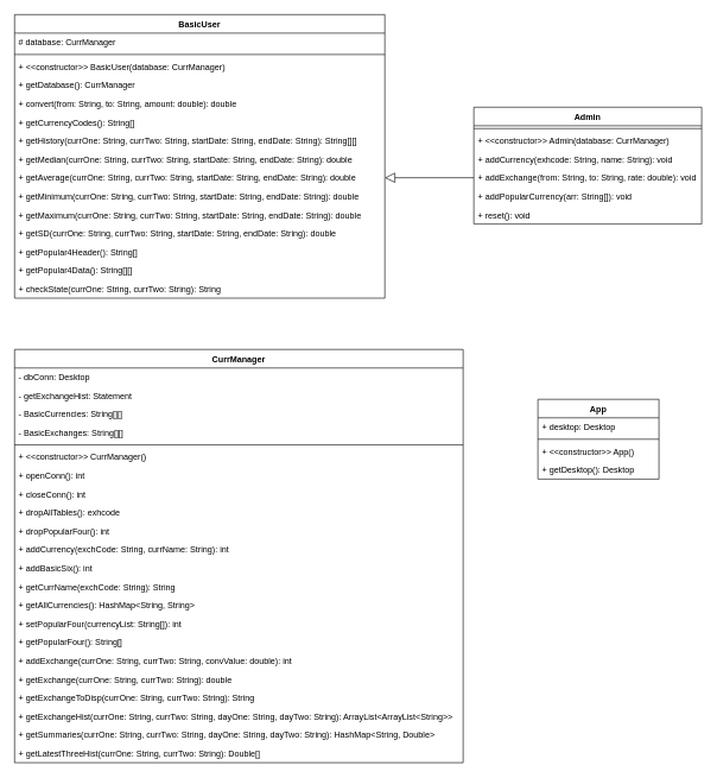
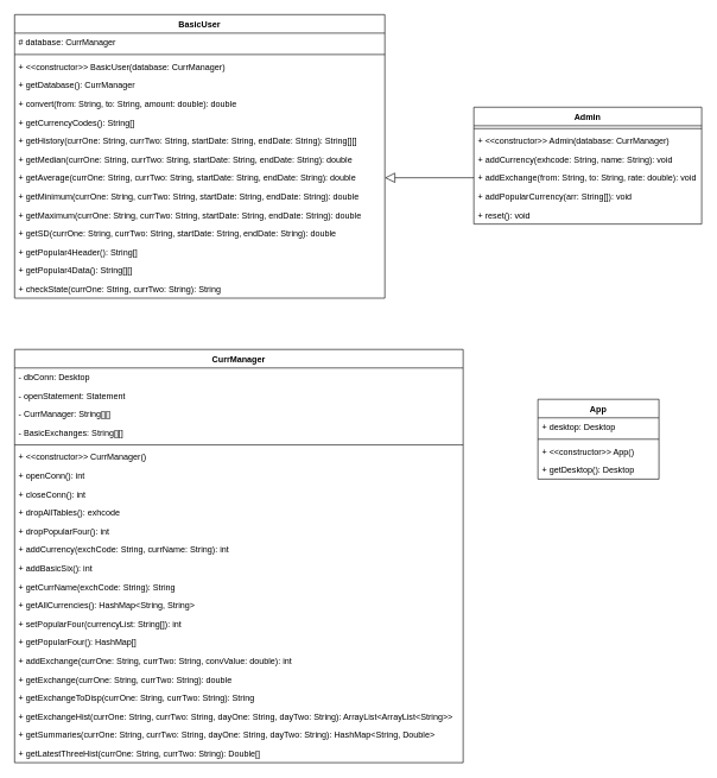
  <mxCell id="0" />
  <mxCell id="1" parent="0" />
  <mxCell id="2" value="Admin" style="swimlane;fontStyle=1;align=center;verticalAlign=top;childLayout=stackLayout;horizontal=1;startSize=26;horizontalStack=0;resizeParent=1;resizeParentMax=0;resizeLast=0;collapsible=1;marginBottom=0;strokeColor=default;" vertex="1" parent="1"><mxGeometry x="665" y="150" width="320" height="164" as="geometry" /></mxCell>
  <mxCell id="3" value="" style="line;strokeWidth=1;fillColor=none;align=left;verticalAlign=middle;spacingTop=-1;spacingLeft=3;spacingRight=3;rotatable=0;labelPosition=right;points=[];portConstraint=eastwest;strokeColor=inherit;" vertex="1" parent="2"><mxGeometry y="26" width="320" height="8" as="geometry" /></mxCell>
  <mxCell id="4" value="+ &lt;&lt;constructor&gt;&gt; Admin(database: CurrManager)" style="text;strokeColor=none;fillColor=none;align=left;verticalAlign=top;spacingLeft=4;spacingRight=4;overflow=hidden;rotatable=0;points=[[0,0.5],[1,0.5]];portConstraint=eastwest;" vertex="1" parent="2"><mxGeometry y="34" width="320" height="26" as="geometry" /></mxCell>
  <mxCell id="5" value="+ addCurrency(exhcode: String, name: String): void" style="text;strokeColor=none;fillColor=none;align=left;verticalAlign=top;spacingLeft=4;spacingRight=4;overflow=hidden;rotatable=0;points=[[0,0.5],[1,0.5]];portConstraint=eastwest;" vertex="1" parent="2"><mxGeometry y="60" width="320" height="26" as="geometry" /></mxCell>
  <mxCell id="6" value="+ addExchange(from: String, to: String, rate: double): void" style="text;strokeColor=none;fillColor=none;align=left;verticalAlign=top;spacingLeft=4;spacingRight=4;overflow=hidden;rotatable=0;points=[[0,0.5],[1,0.5]];portConstraint=eastwest;" vertex="1" parent="2"><mxGeometry y="86" width="320" height="26" as="geometry" /></mxCell>
  <mxCell id="7" value="+ addPopularCurrency(arr: String[]): void" style="text;strokeColor=none;fillColor=none;align=left;verticalAlign=top;spacingLeft=4;spacingRight=4;overflow=hidden;rotatable=0;points=[[0,0.5],[1,0.5]];portConstraint=eastwest;" vertex="1" parent="2"><mxGeometry y="112" width="320" height="26" as="geometry" /></mxCell>
  <mxCell id="8" value="+ reset(): void" style="text;strokeColor=none;fillColor=none;align=left;verticalAlign=top;spacingLeft=4;spacingRight=4;overflow=hidden;rotatable=0;points=[[0,0.5],[1,0.5]];portConstraint=eastwest;" vertex="1" parent="2"><mxGeometry y="138" width="320" height="26" as="geometry" /></mxCell>
  <mxCell id="9" value="App" style="swimlane;fontStyle=1;align=center;verticalAlign=top;childLayout=stackLayout;horizontal=1;startSize=26;horizontalStack=0;resizeParent=1;resizeParentMax=0;resizeLast=0;collapsible=1;marginBottom=0;strokeColor=default;" vertex="1" parent="1"><mxGeometry x="755" y="560" width="170" height="112" as="geometry" /></mxCell>
  <mxCell id="10" value="+ desktop: Desktop" style="text;strokeColor=none;fillColor=none;align=left;verticalAlign=top;spacingLeft=4;spacingRight=4;overflow=hidden;rotatable=0;points=[[0,0.5],[1,0.5]];portConstraint=eastwest;" vertex="1" parent="9"><mxGeometry y="26" width="170" height="26" as="geometry" /></mxCell>
  <mxCell id="11" value="" style="line;strokeWidth=1;fillColor=none;align=left;verticalAlign=middle;spacingTop=-1;spacingLeft=3;spacingRight=3;rotatable=0;labelPosition=right;points=[];portConstraint=eastwest;strokeColor=inherit;" vertex="1" parent="9"><mxGeometry y="52" width="170" height="8" as="geometry" /></mxCell>
  <mxCell id="12" value="+ &lt;&lt;constructor&gt;&gt; App()" style="text;strokeColor=none;fillColor=none;align=left;verticalAlign=top;spacingLeft=4;spacingRight=4;overflow=hidden;rotatable=0;points=[[0,0.5],[1,0.5]];portConstraint=eastwest;" vertex="1" parent="9"><mxGeometry y="60" width="170" height="26" as="geometry" /></mxCell>
  <mxCell id="13" value="+ getDesktop(): Desktop" style="text;strokeColor=none;fillColor=none;align=left;verticalAlign=top;spacingLeft=4;spacingRight=4;overflow=hidden;rotatable=0;points=[[0,0.5],[1,0.5]];portConstraint=eastwest;" vertex="1" parent="9"><mxGeometry y="86" width="170" height="26" as="geometry" /></mxCell>
  <mxCell id="14" value="BasicUser" style="swimlane;fontStyle=1;align=center;verticalAlign=top;childLayout=stackLayout;horizontal=1;startSize=26;horizontalStack=0;resizeParent=1;resizeParentMax=0;resizeLast=0;collapsible=1;marginBottom=0;strokeColor=default;" vertex="1" parent="1"><mxGeometry x="20" y="20" width="520" height="398" as="geometry" /></mxCell>
  <mxCell id="15" value="# database: CurrManager" style="text;strokeColor=none;fillColor=none;align=left;verticalAlign=top;spacingLeft=4;spacingRight=4;overflow=hidden;rotatable=0;points=[[0,0.5],[1,0.5]];portConstraint=eastwest;" vertex="1" parent="14"><mxGeometry y="26" width="520" height="26" as="geometry" /></mxCell>
  <mxCell id="16" value="" style="line;strokeWidth=1;fillColor=none;align=left;verticalAlign=middle;spacingTop=-1;spacingLeft=3;spacingRight=3;rotatable=0;labelPosition=right;points=[];portConstraint=eastwest;strokeColor=inherit;" vertex="1" parent="14"><mxGeometry y="52" width="520" height="8" as="geometry" /></mxCell>
  <mxCell id="17" value="+ &lt;&lt;constructor&gt;&gt; BasicUser(database: CurrManager)" style="text;strokeColor=none;fillColor=none;align=left;verticalAlign=top;spacingLeft=4;spacingRight=4;overflow=hidden;rotatable=0;points=[[0,0.5],[1,0.5]];portConstraint=eastwest;" vertex="1" parent="14"><mxGeometry y="60" width="520" height="26" as="geometry" /></mxCell>
  <mxCell id="18" value="+ getDatabase(): CurrManager" style="text;strokeColor=none;fillColor=none;align=left;verticalAlign=top;spacingLeft=4;spacingRight=4;overflow=hidden;rotatable=0;points=[[0,0.5],[1,0.5]];portConstraint=eastwest;" vertex="1" parent="14"><mxGeometry y="86" width="520" height="26" as="geometry" /></mxCell>
  <mxCell id="19" value="+ convert(from: String, to: String, amount: double): double" style="text;strokeColor=none;fillColor=none;align=left;verticalAlign=top;spacingLeft=4;spacingRight=4;overflow=hidden;rotatable=0;points=[[0,0.5],[1,0.5]];portConstraint=eastwest;" vertex="1" parent="14"><mxGeometry y="112" width="520" height="26" as="geometry" /></mxCell>
  <mxCell id="20" value="+ getCurrencyCodes(): String[]" style="text;strokeColor=none;fillColor=none;align=left;verticalAlign=top;spacingLeft=4;spacingRight=4;overflow=hidden;rotatable=0;points=[[0,0.5],[1,0.5]];portConstraint=eastwest;" vertex="1" parent="14"><mxGeometry y="138" width="520" height="26" as="geometry" /></mxCell>
  <mxCell id="21" value="+ getHistory(currOne: String, currTwo: String, startDate: String, endDate: String): String[][]" style="text;strokeColor=none;fillColor=none;align=left;verticalAlign=top;spacingLeft=4;spacingRight=4;overflow=hidden;rotatable=0;points=[[0,0.5],[1,0.5]];portConstraint=eastwest;" vertex="1" parent="14"><mxGeometry y="164" width="520" height="26" as="geometry" /></mxCell>
  <mxCell id="22" value="+ getMedian(currOne: String, currTwo: String, startDate: String, endDate: String): double" style="text;strokeColor=none;fillColor=none;align=left;verticalAlign=top;spacingLeft=4;spacingRight=4;overflow=hidden;rotatable=0;points=[[0,0.5],[1,0.5]];portConstraint=eastwest;" vertex="1" parent="14"><mxGeometry y="190" width="520" height="26" as="geometry" /></mxCell>
  <mxCell id="23" value="+ getAverage(currOne: String, currTwo: String, startDate: String, endDate: String): double" style="text;strokeColor=none;fillColor=none;align=left;verticalAlign=top;spacingLeft=4;spacingRight=4;overflow=hidden;rotatable=0;points=[[0,0.5],[1,0.5]];portConstraint=eastwest;" vertex="1" parent="14"><mxGeometry y="216" width="520" height="26" as="geometry" /></mxCell>
  <mxCell id="24" value="+ getMinimum(currOne: String, currTwo: String, startDate: String, endDate: String): double" style="text;strokeColor=none;fillColor=none;align=left;verticalAlign=top;spacingLeft=4;spacingRight=4;overflow=hidden;rotatable=0;points=[[0,0.5],[1,0.5]];portConstraint=eastwest;" vertex="1" parent="14"><mxGeometry y="242" width="520" height="26" as="geometry" /></mxCell>
  <mxCell id="25" value="+ getMaximum(currOne: String, currTwo: String, startDate: String, endDate: String): double" style="text;strokeColor=none;fillColor=none;align=left;verticalAlign=top;spacingLeft=4;spacingRight=4;overflow=hidden;rotatable=0;points=[[0,0.5],[1,0.5]];portConstraint=eastwest;" vertex="1" parent="14"><mxGeometry y="268" width="520" height="26" as="geometry" /></mxCell>
  <mxCell id="26" value="+ getSD(currOne: String, currTwo: String, startDate: String, endDate: String): double" style="text;strokeColor=none;fillColor=none;align=left;verticalAlign=top;spacingLeft=4;spacingRight=4;overflow=hidden;rotatable=0;points=[[0,0.5],[1,0.5]];portConstraint=eastwest;" vertex="1" parent="14"><mxGeometry y="294" width="520" height="26" as="geometry" /></mxCell>
  <mxCell id="27" value="+ getPopular4Header(): String[]" style="text;strokeColor=none;fillColor=none;align=left;verticalAlign=top;spacingLeft=4;spacingRight=4;overflow=hidden;rotatable=0;points=[[0,0.5],[1,0.5]];portConstraint=eastwest;" vertex="1" parent="14"><mxGeometry y="320" width="520" height="26" as="geometry" /></mxCell>
  <mxCell id="28" value="+ getPopular4Data(): String[][]" style="text;strokeColor=none;fillColor=none;align=left;verticalAlign=top;spacingLeft=4;spacingRight=4;overflow=hidden;rotatable=0;points=[[0,0.5],[1,0.5]];portConstraint=eastwest;" vertex="1" parent="14"><mxGeometry y="346" width="520" height="26" as="geometry" /></mxCell>
  <mxCell id="29" value="+ checkState(currOne: String, currTwo: String): String" style="text;strokeColor=none;fillColor=none;align=left;verticalAlign=top;spacingLeft=4;spacingRight=4;overflow=hidden;rotatable=0;points=[[0,0.5],[1,0.5]];portConstraint=eastwest;" vertex="1" parent="14"><mxGeometry y="372" width="520" height="26" as="geometry" /></mxCell>
  <mxCell id="30" value="CurrManager" style="swimlane;fontStyle=1;align=center;verticalAlign=top;childLayout=stackLayout;horizontal=1;startSize=26;horizontalStack=0;resizeParent=1;resizeParentMax=0;resizeLast=0;collapsible=1;marginBottom=0;strokeColor=default;" vertex="1" parent="1"><mxGeometry x="20" y="490" width="630" height="580" as="geometry" /></mxCell>
  <mxCell id="31" value="- dbConn: Desktop" style="text;strokeColor=none;fillColor=none;align=left;verticalAlign=top;spacingLeft=4;spacingRight=4;overflow=hidden;rotatable=0;points=[[0,0.5],[1,0.5]];portConstraint=eastwest;" vertex="1" parent="30"><mxGeometry y="26" width="630" height="26" as="geometry" /></mxCell>
- <mxCell id="32" value="- getExchangeHist: Statement" style="text;strokeColor=none;fillColor=none;align=left;verticalAlign=top;spacingLeft=4;spacingRight=4;overflow=hidden;rotatable=0;points=[[0,0.5],[1,0.5]];portConstraint=eastwest;" vertex="1" parent="30"><mxGeometry y="52" width="630" height="26" as="geometry" /></mxCell>
- <mxCell id="33" value="- BasicCurrencies: String[][]" style="text;strokeColor=none;fillColor=none;align=left;verticalAlign=top;spacingLeft=4;spacingRight=4;overflow=hidden;rotatable=0;points=[[0,0.5],[1,0.5]];portConstraint=eastwest;" vertex="1" parent="30"><mxGeometry y="78" width="630" height="26" as="geometry" /></mxCell>
+ <mxCell id="32" value="- openStatement: Statement" style="text;strokeColor=none;fillColor=none;align=left;verticalAlign=top;spacingLeft=4;spacingRight=4;overflow=hidden;rotatable=0;points=[[0,0.5],[1,0.5]];portConstraint=eastwest;" vertex="1" parent="30"><mxGeometry y="52" width="630" height="26" as="geometry" /></mxCell>
+ <mxCell id="33" value="- CurrManager: String[][]" style="text;strokeColor=none;fillColor=none;align=left;verticalAlign=top;spacingLeft=4;spacingRight=4;overflow=hidden;rotatable=0;points=[[0,0.5],[1,0.5]];portConstraint=eastwest;" vertex="1" parent="30"><mxGeometry y="78" width="630" height="26" as="geometry" /></mxCell>
  <mxCell id="34" value="- BasicExchanges: String[][]" style="text;strokeColor=none;fillColor=none;align=left;verticalAlign=top;spacingLeft=4;spacingRight=4;overflow=hidden;rotatable=0;points=[[0,0.5],[1,0.5]];portConstraint=eastwest;" vertex="1" parent="30"><mxGeometry y="104" width="630" height="26" as="geometry" /></mxCell>
  <mxCell id="35" value="" style="line;strokeWidth=1;fillColor=none;align=left;verticalAlign=middle;spacingTop=-1;spacingLeft=3;spacingRight=3;rotatable=0;labelPosition=right;points=[];portConstraint=eastwest;strokeColor=inherit;" vertex="1" parent="30"><mxGeometry y="130" width="630" height="8" as="geometry" /></mxCell>
  <mxCell id="36" value="+ &lt;&lt;constructor&gt;&gt; CurrManager()" style="text;strokeColor=none;fillColor=none;align=left;verticalAlign=top;spacingLeft=4;spacingRight=4;overflow=hidden;rotatable=0;points=[[0,0.5],[1,0.5]];portConstraint=eastwest;" vertex="1" parent="30"><mxGeometry y="138" width="630" height="26" as="geometry" /></mxCell>
  <mxCell id="37" value="+ openConn(): int" style="text;strokeColor=none;fillColor=none;align=left;verticalAlign=top;spacingLeft=4;spacingRight=4;overflow=hidden;rotatable=0;points=[[0,0.5],[1,0.5]];portConstraint=eastwest;" vertex="1" parent="30"><mxGeometry y="164" width="630" height="26" as="geometry" /></mxCell>
  <mxCell id="38" value="+ closeConn(): int" style="text;strokeColor=none;fillColor=none;align=left;verticalAlign=top;spacingLeft=4;spacingRight=4;overflow=hidden;rotatable=0;points=[[0,0.5],[1,0.5]];portConstraint=eastwest;" vertex="1" parent="30"><mxGeometry y="190" width="630" height="26" as="geometry" /></mxCell>
  <mxCell id="39" value="+ dropAllTables(): exhcode" style="text;strokeColor=none;fillColor=none;align=left;verticalAlign=top;spacingLeft=4;spacingRight=4;overflow=hidden;rotatable=0;points=[[0,0.5],[1,0.5]];portConstraint=eastwest;" vertex="1" parent="30"><mxGeometry y="216" width="630" height="26" as="geometry" /></mxCell>
  <mxCell id="40" value="+ dropPopularFour(): int" style="text;strokeColor=none;fillColor=none;align=left;verticalAlign=top;spacingLeft=4;spacingRight=4;overflow=hidden;rotatable=0;points=[[0,0.5],[1,0.5]];portConstraint=eastwest;" vertex="1" parent="30"><mxGeometry y="242" width="630" height="26" as="geometry" /></mxCell>
  <mxCell id="41" value="+ addCurrency(exchCode: String, currName: String): int" style="text;strokeColor=none;fillColor=none;align=left;verticalAlign=top;spacingLeft=4;spacingRight=4;overflow=hidden;rotatable=0;points=[[0,0.5],[1,0.5]];portConstraint=eastwest;" vertex="1" parent="30"><mxGeometry y="268" width="630" height="26" as="geometry" /></mxCell>
  <mxCell id="42" value="+ addBasicSix(): int" style="text;strokeColor=none;fillColor=none;align=left;verticalAlign=top;spacingLeft=4;spacingRight=4;overflow=hidden;rotatable=0;points=[[0,0.5],[1,0.5]];portConstraint=eastwest;" vertex="1" parent="30"><mxGeometry y="294" width="630" height="26" as="geometry" /></mxCell>
  <mxCell id="43" value="+ getCurrName(exchCode: String): String" style="text;strokeColor=none;fillColor=none;align=left;verticalAlign=top;spacingLeft=4;spacingRight=4;overflow=hidden;rotatable=0;points=[[0,0.5],[1,0.5]];portConstraint=eastwest;" vertex="1" parent="30"><mxGeometry y="320" width="630" height="26" as="geometry" /></mxCell>
  <mxCell id="44" value="+ getAllCurrencies(): HashMap&lt;String, String&gt;" style="text;strokeColor=none;fillColor=none;align=left;verticalAlign=top;spacingLeft=4;spacingRight=4;overflow=hidden;rotatable=0;points=[[0,0.5],[1,0.5]];portConstraint=eastwest;" vertex="1" parent="30"><mxGeometry y="346" width="630" height="26" as="geometry" /></mxCell>
  <mxCell id="45" value="+ setPopularFour(currencyList: String[]): int" style="text;strokeColor=none;fillColor=none;align=left;verticalAlign=top;spacingLeft=4;spacingRight=4;overflow=hidden;rotatable=0;points=[[0,0.5],[1,0.5]];portConstraint=eastwest;" vertex="1" parent="30"><mxGeometry y="372" width="630" height="26" as="geometry" /></mxCell>
- <mxCell id="46" value="+ getPopularFour(): String[]" style="text;strokeColor=none;fillColor=none;align=left;verticalAlign=top;spacingLeft=4;spacingRight=4;overflow=hidden;rotatable=0;points=[[0,0.5],[1,0.5]];portConstraint=eastwest;" vertex="1" parent="30"><mxGeometry y="398" width="630" height="26" as="geometry" /></mxCell>
+ <mxCell id="46" value="+ getPopularFour(): HashMap[]" style="text;strokeColor=none;fillColor=none;align=left;verticalAlign=top;spacingLeft=4;spacingRight=4;overflow=hidden;rotatable=0;points=[[0,0.5],[1,0.5]];portConstraint=eastwest;" vertex="1" parent="30"><mxGeometry y="398" width="630" height="26" as="geometry" /></mxCell>
  <mxCell id="47" value="+ addExchange(currOne: String, currTwo: String, convValue: double): int" style="text;strokeColor=none;fillColor=none;align=left;verticalAlign=top;spacingLeft=4;spacingRight=4;overflow=hidden;rotatable=0;points=[[0,0.5],[1,0.5]];portConstraint=eastwest;" vertex="1" parent="30"><mxGeometry y="424" width="630" height="26" as="geometry" /></mxCell>
  <mxCell id="48" value="+ getExchange(currOne: String, currTwo: String): double" style="text;strokeColor=none;fillColor=none;align=left;verticalAlign=top;spacingLeft=4;spacingRight=4;overflow=hidden;rotatable=0;points=[[0,0.5],[1,0.5]];portConstraint=eastwest;" vertex="1" parent="30"><mxGeometry y="450" width="630" height="26" as="geometry" /></mxCell>
  <mxCell id="49" value="+ getExchangeToDisp(currOne: String, currTwo: String): String" style="text;strokeColor=none;fillColor=none;align=left;verticalAlign=top;spacingLeft=4;spacingRight=4;overflow=hidden;rotatable=0;points=[[0,0.5],[1,0.5]];portConstraint=eastwest;" vertex="1" parent="30"><mxGeometry y="476" width="630" height="26" as="geometry" /></mxCell>
  <mxCell id="50" value="+ getExchangeHist(currOne: String, currTwo: String, dayOne: String, dayTwo: String): ArrayList&lt;ArrayList&lt;String&gt;&gt;" style="text;strokeColor=none;fillColor=none;align=left;verticalAlign=top;spacingLeft=4;spacingRight=4;overflow=hidden;rotatable=0;points=[[0,0.5],[1,0.5]];portConstraint=eastwest;" vertex="1" parent="30"><mxGeometry y="502" width="630" height="26" as="geometry" /></mxCell>
  <mxCell id="51" value="+ getSummaries(currOne: String, currTwo: String, dayOne: String, dayTwo: String): HashMap&lt;String, Double&gt;" style="text;strokeColor=none;fillColor=none;align=left;verticalAlign=top;spacingLeft=4;spacingRight=4;overflow=hidden;rotatable=0;points=[[0,0.5],[1,0.5]];portConstraint=eastwest;" vertex="1" parent="30"><mxGeometry y="528" width="630" height="26" as="geometry" /></mxCell>
  <mxCell id="52" value="+ getLatestThreeHist(currOne: String, currTwo: String): Double[]" style="text;strokeColor=none;fillColor=none;align=left;verticalAlign=top;spacingLeft=4;spacingRight=4;overflow=hidden;rotatable=0;points=[[0,0.5],[1,0.5]];portConstraint=eastwest;" vertex="1" parent="30"><mxGeometry y="554" width="630" height="26" as="geometry" /></mxCell>
  <mxCell id="53" style="edgeStyle=orthogonalEdgeStyle;rounded=0;orthogonalLoop=1;jettySize=auto;html=1;entryX=0;entryY=0.5;entryDx=0;entryDy=0;strokeWidth=1;startArrow=block;startFill=0;endArrow=none;endFill=0;startSize=12;endSize=10;targetPerimeterSpacing=2;" edge="1" parent="1" source="23" target="6"><mxGeometry relative="1" as="geometry" /></mxCell>
